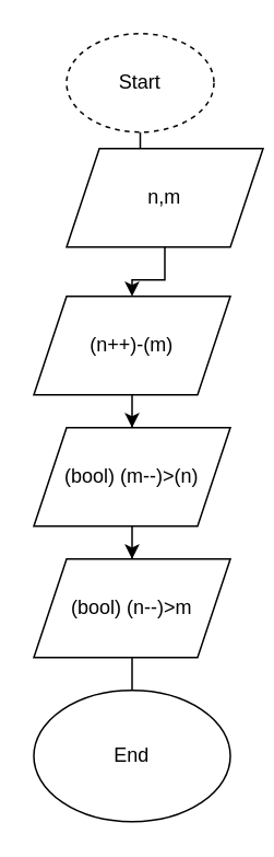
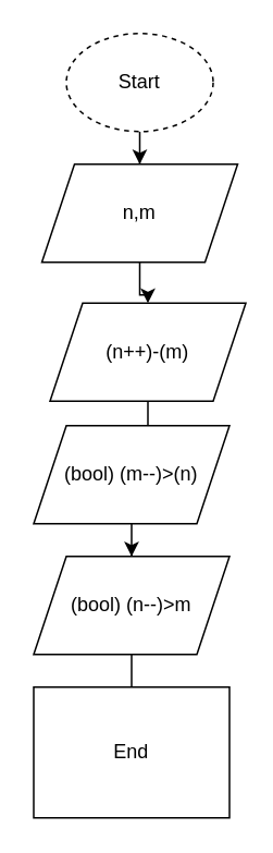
  <mxCell id="0" />
  <mxCell id="1" parent="0" />
  <mxCell id="2" value="" style="edgeStyle=orthogonalEdgeStyle;rounded=0;orthogonalLoop=1;jettySize=auto;html=1;" edge="1" parent="1" source="3" target="5"><mxGeometry relative="1" as="geometry" /></mxCell>
  <mxCell id="3" value="Start" style="ellipse;whiteSpace=wrap;html=1;dashed=1;" vertex="1" parent="1"><mxGeometry x="40" y="20" width="90" height="60" as="geometry" /></mxCell>
  <mxCell id="4" value="" style="edgeStyle=orthogonalEdgeStyle;rounded=0;orthogonalLoop=1;jettySize=auto;html=1;" edge="1" parent="1" source="5" target="7"><mxGeometry relative="1" as="geometry" /></mxCell>
- <mxCell id="5" value="n,m" style="shape=parallelogram;perimeter=parallelogramPerimeter;whiteSpace=wrap;html=1;fixedSize=1;" vertex="1" parent="1"><mxGeometry x="40" y="90" width="120" height="60" as="geometry" /></mxCell>
+ <mxCell id="5" value="n,m" style="shape=parallelogram;perimeter=parallelogramPerimeter;whiteSpace=wrap;html=1;fixedSize=1;" vertex="1" parent="1"><mxGeometry x="25" y="100" width="120" height="60" as="geometry" /></mxCell>
  <mxCell id="6" value="" style="edgeStyle=orthogonalEdgeStyle;rounded=0;orthogonalLoop=1;jettySize=auto;html=1;" edge="1" parent="1" source="7" target="9"><mxGeometry relative="1" as="geometry" /></mxCell>
- <mxCell id="7" value="(n++)-(m)" style="shape=parallelogram;perimeter=parallelogramPerimeter;whiteSpace=wrap;html=1;fixedSize=1;" vertex="1" parent="1"><mxGeometry x="20" y="180" width="120" height="60" as="geometry" /></mxCell>
+ <mxCell id="7" value="(n++)-(m)" style="shape=parallelogram;perimeter=parallelogramPerimeter;whiteSpace=wrap;html=1;fixedSize=1;" vertex="1" parent="1"><mxGeometry x="30" y="185" width="120" height="60" as="geometry" /></mxCell>
  <mxCell id="8" value="" style="edgeStyle=orthogonalEdgeStyle;rounded=0;orthogonalLoop=1;jettySize=auto;html=1;" edge="1" parent="1" source="9" target="11"><mxGeometry relative="1" as="geometry" /></mxCell>
  <mxCell id="9" value="(bool) (m--)&amp;gt;(n)" style="shape=parallelogram;perimeter=parallelogramPerimeter;whiteSpace=wrap;html=1;fixedSize=1;" vertex="1" parent="1"><mxGeometry x="20" y="260" width="120" height="60" as="geometry" /></mxCell>
  <mxCell id="10" value="" style="edgeStyle=orthogonalEdgeStyle;rounded=0;orthogonalLoop=1;jettySize=auto;html=1;endArrow=none;" edge="1" parent="1" source="11" target="12"><mxGeometry relative="1" as="geometry" /></mxCell>
  <mxCell id="11" value="(bool) (n--)&amp;gt;m" style="shape=parallelogram;perimeter=parallelogramPerimeter;whiteSpace=wrap;html=1;fixedSize=1;" vertex="1" parent="1"><mxGeometry x="20" y="340" width="120" height="60" as="geometry" /></mxCell>
- <mxCell id="12" value="End" style="ellipse;whiteSpace=wrap;html=1;" vertex="1" parent="1"><mxGeometry x="20" y="420" width="120" height="80" as="geometry" /></mxCell>
+ <mxCell id="12" value="End" style="whiteSpace=wrap;html=1;rounded=0;" vertex="1" parent="1"><mxGeometry x="20" y="420" width="120" height="80" as="geometry" /></mxCell>
